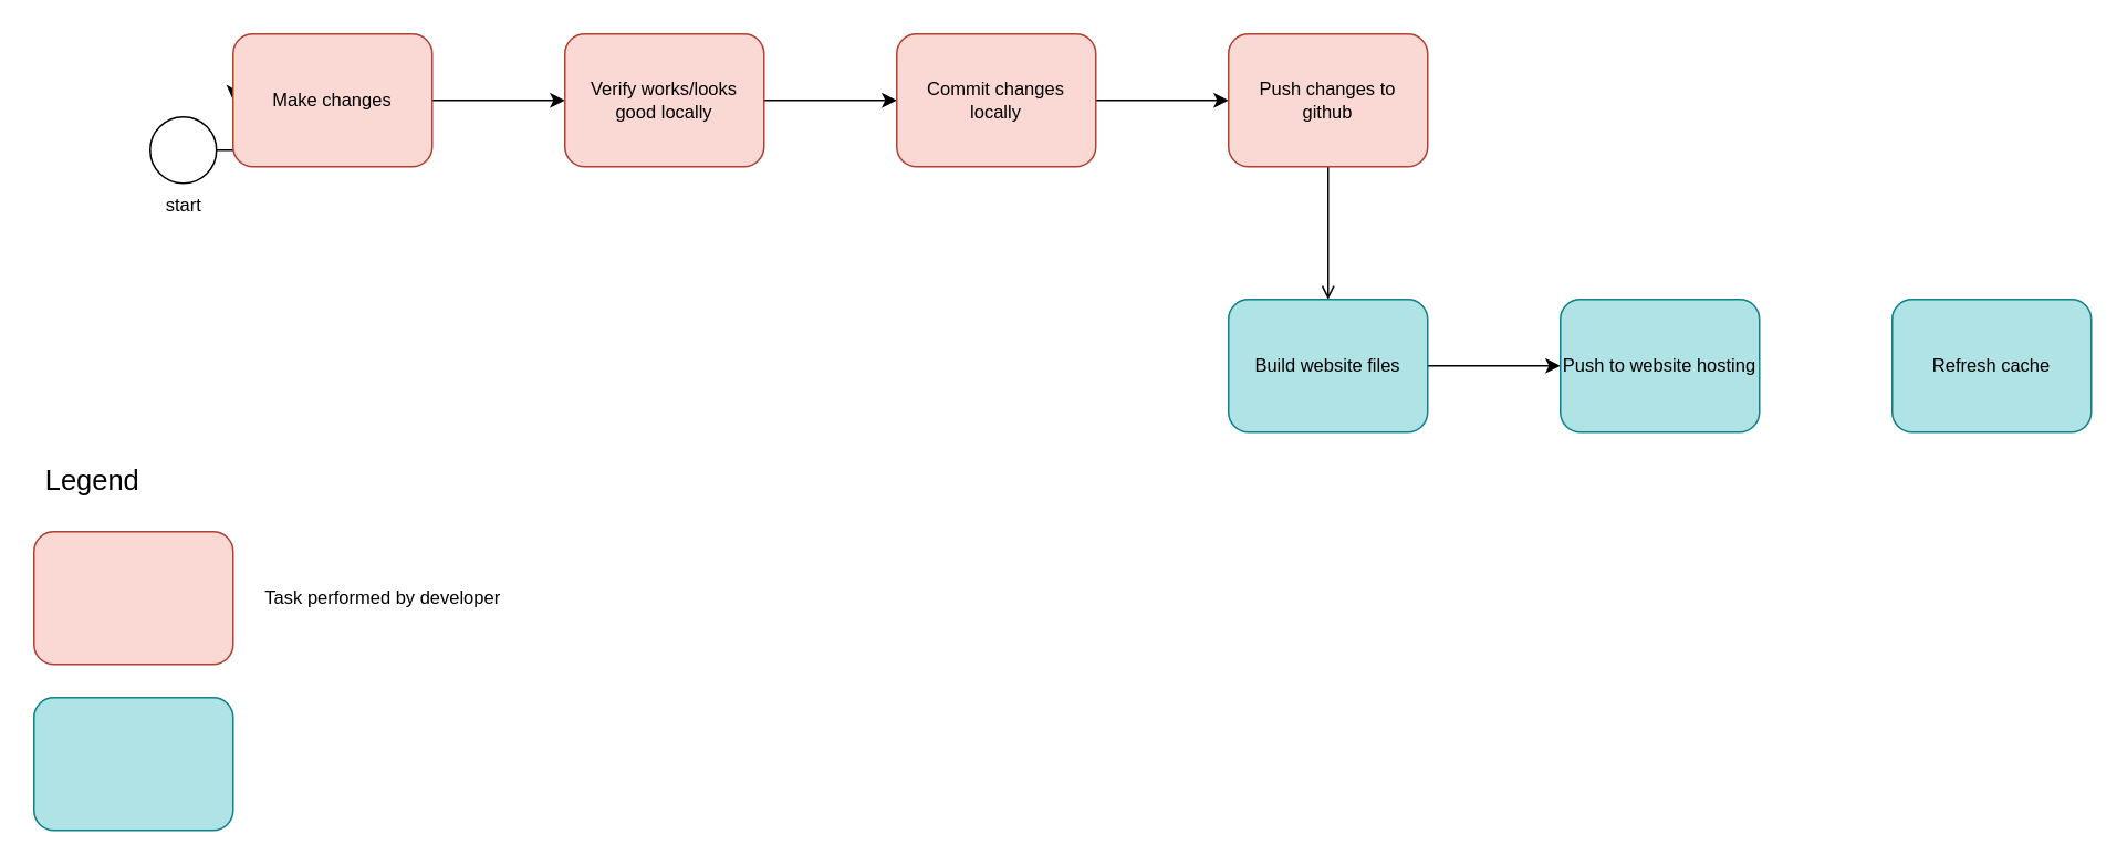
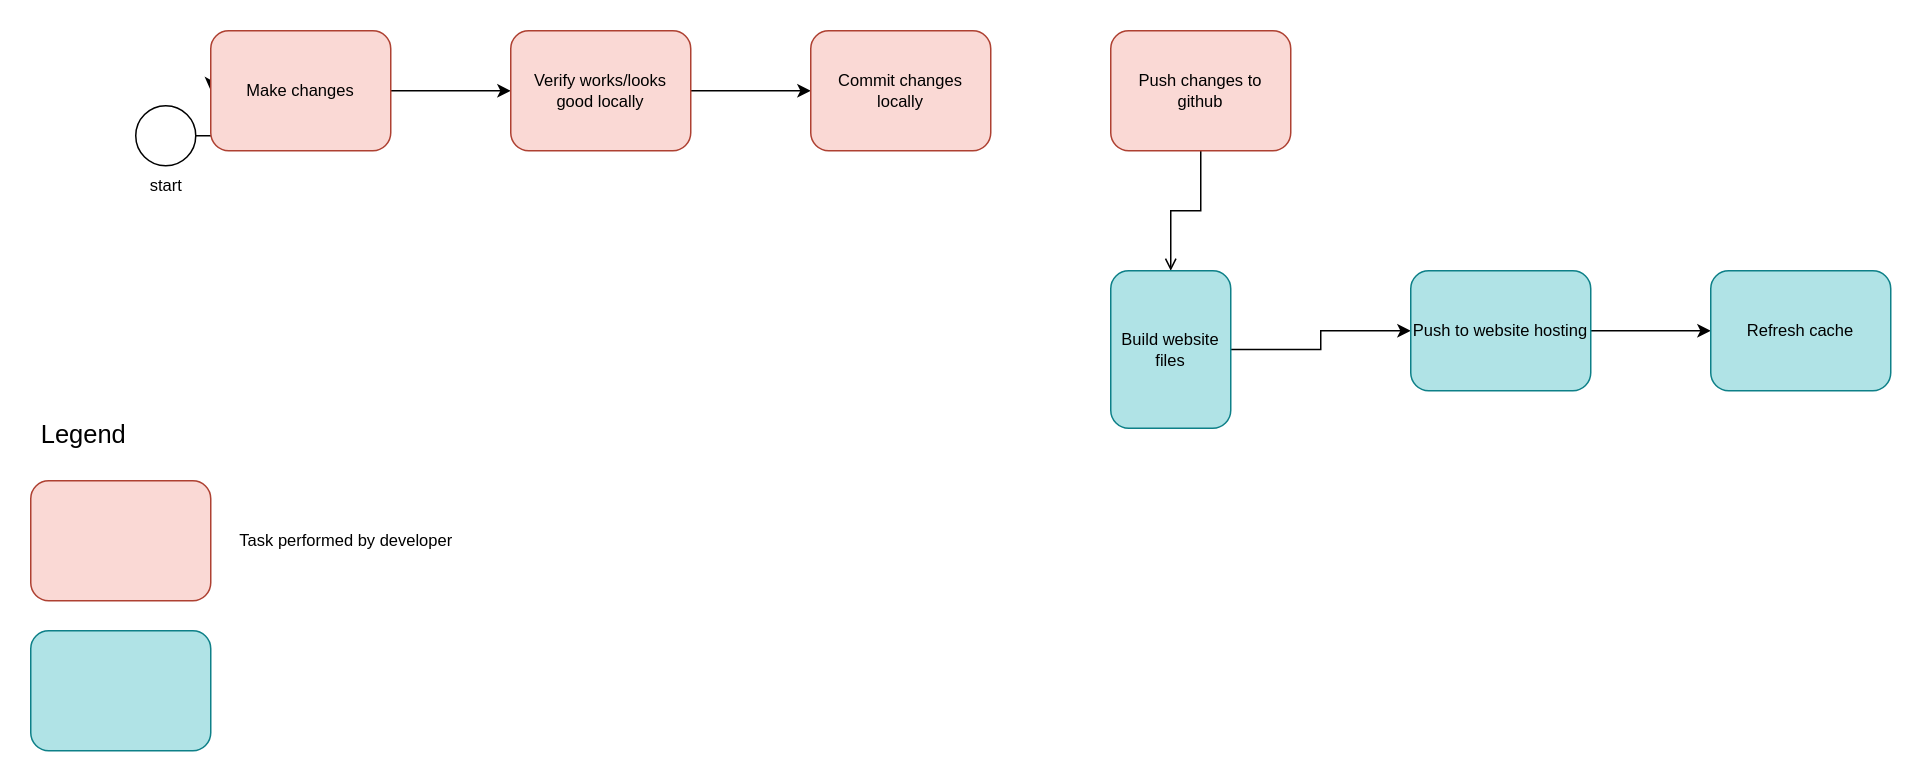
  <mxCell id="0" />
  <mxCell id="1" parent="0" />
  <mxCell id="2" value="" style="edgeStyle=orthogonalEdgeStyle;rounded=0;orthogonalLoop=1;jettySize=auto;html=1;strokeWidth=1;fontSize=11;fontColor=#000000;" edge="1" parent="1" source="3"><mxGeometry relative="1" as="geometry"><mxPoint x="140" y="60" as="targetPoint" /></mxGeometry></mxCell>
  <mxCell id="3" value="start" style="shape=mxgraph.bpmn.shape;html=1;verticalLabelPosition=bottom;labelBackgroundColor=none;verticalAlign=top;align=center;perimeter=ellipsePerimeter;outlineConnect=0;outline=standard;symbol=general;fillColor=none;fontSize=11;fontColor=#000000;" vertex="1" parent="1"><mxGeometry x="90" y="70" width="40" height="40" as="geometry" /></mxCell>
  <mxCell id="4" value="" style="edgeStyle=orthogonalEdgeStyle;rounded=0;orthogonalLoop=1;jettySize=auto;html=1;strokeWidth=1;fontSize=11;fontColor=#000000;" edge="1" parent="1" source="5" target="7"><mxGeometry relative="1" as="geometry" /></mxCell>
  <mxCell id="5" value="Make changes" style="shape=ext;rounded=1;html=1;whiteSpace=wrap;labelBackgroundColor=none;fillColor=#fad9d5;fontSize=11;strokeColor=#ae4132;" vertex="1" parent="1"><mxGeometry x="140" y="20" width="120" height="80" as="geometry" /></mxCell>
  <mxCell id="6" value="" style="edgeStyle=orthogonalEdgeStyle;rounded=0;orthogonalLoop=1;jettySize=auto;html=1;strokeWidth=1;fontSize=11;fontColor=#000000;" edge="1" parent="1" source="7" target="9"><mxGeometry relative="1" as="geometry" /></mxCell>
  <mxCell id="7" value="Verify works/looks&lt;br&gt;good locally" style="shape=ext;rounded=1;html=1;whiteSpace=wrap;labelBackgroundColor=none;fillColor=#fad9d5;fontSize=11;strokeColor=#ae4132;" vertex="1" parent="1"><mxGeometry x="340" y="20" width="120" height="80" as="geometry" /></mxCell>
- <mxCell id="8" value="" style="edgeStyle=orthogonalEdgeStyle;rounded=0;orthogonalLoop=1;jettySize=auto;html=1;strokeWidth=1;fontSize=11;fontColor=#000000;" edge="1" parent="1" source="9" target="11"><mxGeometry relative="1" as="geometry" /></mxCell>
  <mxCell id="9" value="Commit changes&lt;br&gt;locally" style="shape=ext;rounded=1;html=1;whiteSpace=wrap;labelBackgroundColor=none;fillColor=#fad9d5;fontSize=11;strokeColor=#ae4132;" vertex="1" parent="1"><mxGeometry x="540" y="20" width="120" height="80" as="geometry" /></mxCell>
  <mxCell id="10" value="" style="edgeStyle=orthogonalEdgeStyle;rounded=0;orthogonalLoop=1;jettySize=auto;html=1;strokeWidth=1;fontSize=11;fontColor=#000000;endArrow=open;" edge="1" parent="1" source="11" target="13"><mxGeometry relative="1" as="geometry" /></mxCell>
  <mxCell id="11" value="Push changes to&lt;br&gt;github" style="shape=ext;rounded=1;html=1;whiteSpace=wrap;labelBackgroundColor=none;fillColor=#fad9d5;fontSize=11;strokeColor=#ae4132;" vertex="1" parent="1"><mxGeometry x="740" y="20" width="120" height="80" as="geometry" /></mxCell>
  <mxCell id="12" value="" style="edgeStyle=orthogonalEdgeStyle;rounded=0;orthogonalLoop=1;jettySize=auto;html=1;strokeWidth=1;fontSize=11;fontColor=#000000;" edge="1" parent="1" source="13" target="15"><mxGeometry relative="1" as="geometry" /></mxCell>
- <mxCell id="13" value="Build website files" style="shape=ext;rounded=1;html=1;whiteSpace=wrap;labelBackgroundColor=none;fillColor=#b0e3e6;fontSize=11;strokeColor=#0e8088;" vertex="1" parent="1"><mxGeometry x="740" y="180" width="120" height="80" as="geometry" /></mxCell>
+ <mxCell id="13" value="Build website files" style="shape=ext;rounded=1;html=1;whiteSpace=wrap;labelBackgroundColor=none;fillColor=#b0e3e6;fontSize=11;strokeColor=#0e8088;" vertex="1" parent="1"><mxGeometry x="740" y="180" width="80" height="105" as="geometry" /></mxCell>
+ <mxCell id="14" value="" style="edgeStyle=orthogonalEdgeStyle;rounded=0;orthogonalLoop=1;jettySize=auto;html=1;strokeWidth=1;fontSize=11;fontColor=#000000;" edge="1" parent="1" source="15" target="16"><mxGeometry relative="1" as="geometry" /></mxCell>
  <mxCell id="15" value="Push to website hosting" style="shape=ext;rounded=1;html=1;whiteSpace=wrap;labelBackgroundColor=none;fillColor=#b0e3e6;fontSize=11;strokeColor=#0e8088;" vertex="1" parent="1"><mxGeometry x="940" y="180" width="120" height="80" as="geometry" /></mxCell>
  <mxCell id="16" value="Refresh cache" style="shape=ext;rounded=1;html=1;whiteSpace=wrap;labelBackgroundColor=none;fillColor=#b0e3e6;fontSize=11;strokeColor=#0e8088;" vertex="1" parent="1"><mxGeometry x="1140" y="180" width="120" height="80" as="geometry" /></mxCell>
  <mxCell id="17" value="" style="shape=ext;rounded=1;html=1;whiteSpace=wrap;labelBackgroundColor=none;fillColor=#fad9d5;fontSize=11;strokeColor=#ae4132;" vertex="1" parent="1"><mxGeometry x="20" y="320" width="120" height="80" as="geometry" /></mxCell>
  <mxCell id="18" value="&lt;font style=&quot;font-size: 17px&quot;&gt;Legend&lt;/font&gt;" style="text;html=1;align=center;verticalAlign=middle;resizable=0;points=[];autosize=1;fontSize=11;fontColor=#000000;" vertex="1" parent="1"><mxGeometry x="20" y="280" width="70" height="20" as="geometry" /></mxCell>
  <mxCell id="19" value="Task performed by developer" style="text;html=1;align=center;verticalAlign=middle;resizable=0;points=[];autosize=1;fontSize=11;fontColor=#000000;" vertex="1" parent="1"><mxGeometry x="150" y="350" width="160" height="20" as="geometry" /></mxCell>
  <mxCell id="20" value="" style="shape=ext;rounded=1;html=1;whiteSpace=wrap;labelBackgroundColor=none;fillColor=#b0e3e6;fontSize=11;strokeColor=#0e8088;" vertex="1" parent="1"><mxGeometry x="20" y="420" width="120" height="80" as="geometry" /></mxCell>
